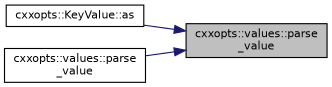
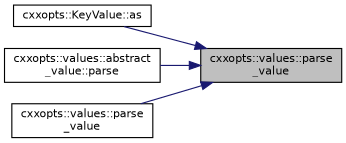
  digraph {
    rankdir=RL
    node [color=black fillcolor=white fontname=Helvetica fontsize=10 shape=record style=filled]
    edge [color=midnightblue dir=back fontname=Helvetica fontsize=10 labelfontname=Helvetica labelfontsize=10 style=solid]
    n1 [fillcolor=grey75 fontcolor=black height=0.2 label="cxxopts::values::parse\l_value" width=0.4]
    n2 [height=0.2 label="cxxopts::KeyValue::as" width=0.4]
+   n3 [height=0.2 label="cxxopts::values::abstract\l_value::parse" width=0.4]
    n4 [height=0.2 label="cxxopts::values::parse\l_value" width=0.4]
    n1 -> n2
+   n1 -> n3
    n1 -> n4
  }
